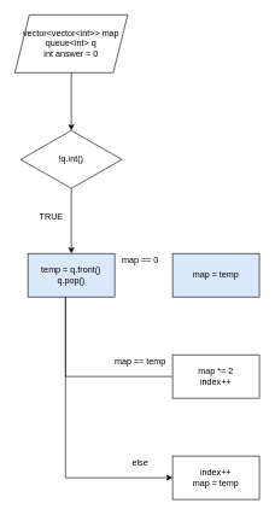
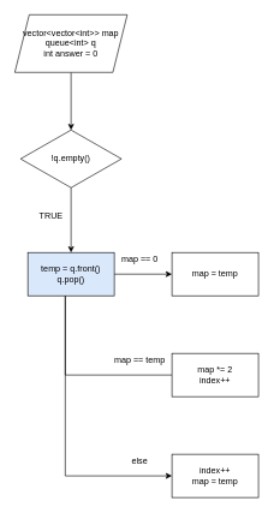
  <mxCell id="0" />
  <mxCell id="1" parent="0" />
  <mxCell id="2" value="" style="edgeStyle=orthogonalEdgeStyle;rounded=0;orthogonalLoop=1;jettySize=auto;html=1;" edge="1" parent="1" source="3" target="5"><mxGeometry relative="1" as="geometry" /></mxCell>
  <mxCell id="3" value="vector&amp;lt;vector&amp;lt;int&amp;gt;&amp;gt; map&lt;br&gt;queue&amp;lt;int&amp;gt; q&lt;br&gt;int answer = 0" style="shape=parallelogram;perimeter=parallelogramPerimeter;whiteSpace=wrap;html=1;fixedSize=1;" vertex="1" parent="1"><mxGeometry x="20" y="20" width="156" height="80" as="geometry" /></mxCell>
  <mxCell id="4" value="" style="edgeStyle=orthogonalEdgeStyle;rounded=0;orthogonalLoop=1;jettySize=auto;html=1;" edge="1" parent="1" source="5" target="9"><mxGeometry relative="1" as="geometry" /></mxCell>
- <mxCell id="5" value="!q.int()" style="rhombus;whiteSpace=wrap;html=1;" vertex="1" parent="1"><mxGeometry x="28" y="180" width="140" height="80" as="geometry" /></mxCell>
+ <mxCell id="5" value="!q.empty()" style="rhombus;whiteSpace=wrap;html=1;" vertex="1" parent="1"><mxGeometry x="28" y="180" width="140" height="80" as="geometry" /></mxCell>
+ <mxCell id="6" value="" style="edgeStyle=orthogonalEdgeStyle;rounded=0;orthogonalLoop=1;jettySize=auto;html=1;" edge="1" parent="1" source="9" target="11"><mxGeometry relative="1" as="geometry" /></mxCell>
  <mxCell id="7" style="edgeStyle=orthogonalEdgeStyle;rounded=0;orthogonalLoop=1;jettySize=auto;html=1;entryX=0;entryY=0.5;entryDx=0;entryDy=0;endArrow=none;" edge="1" parent="1" source="9" target="12"><mxGeometry relative="1" as="geometry"><Array as="points"><mxPoint x="90" y="520" /></Array></mxGeometry></mxCell>
  <mxCell id="8" style="edgeStyle=orthogonalEdgeStyle;rounded=0;orthogonalLoop=1;jettySize=auto;html=1;entryX=0;entryY=0.5;entryDx=0;entryDy=0;" edge="1" parent="1" source="9" target="13"><mxGeometry relative="1" as="geometry"><Array as="points"><mxPoint x="90" y="660" /></Array></mxGeometry></mxCell>
  <mxCell id="9" value="temp = q.front()&lt;br&gt;q.pop()" style="whiteSpace=wrap;html=1;fillColor=#dae8fc;" vertex="1" parent="1"><mxGeometry x="38" y="350" width="120" height="60" as="geometry" /></mxCell>
  <mxCell id="10" value="TRUE" style="text;html=1;align=center;verticalAlign=middle;resizable=0;points=[];autosize=1;" vertex="1" parent="1"><mxGeometry x="45" y="290" width="50" height="20" as="geometry" /></mxCell>
- <mxCell id="11" value="map = temp" style="whiteSpace=wrap;html=1;fillColor=#dae8fc;" vertex="1" parent="1"><mxGeometry x="238" y="350" width="120" height="60" as="geometry" /></mxCell>
+ <mxCell id="11" value="map = temp" style="whiteSpace=wrap;html=1;" vertex="1" parent="1"><mxGeometry x="238" y="350" width="120" height="60" as="geometry" /></mxCell>
  <mxCell id="12" value="map *= 2&lt;br&gt;index++" style="whiteSpace=wrap;html=1;" vertex="1" parent="1"><mxGeometry x="238" y="490" width="120" height="60" as="geometry" /></mxCell>
  <mxCell id="13" value="index++&lt;br&gt;map = temp" style="whiteSpace=wrap;html=1;" vertex="1" parent="1"><mxGeometry x="238" y="630" width="120" height="60" as="geometry" /></mxCell>
  <mxCell id="14" value="map == 0" style="text;html=1;align=center;verticalAlign=middle;resizable=0;points=[];autosize=1;" vertex="1" parent="1"><mxGeometry x="158" y="350" width="70" height="20" as="geometry" /></mxCell>
  <mxCell id="15" value="map == temp" style="text;html=1;align=center;verticalAlign=middle;resizable=0;points=[];autosize=1;" vertex="1" parent="1"><mxGeometry x="148" y="490" width="90" height="20" as="geometry" /></mxCell>
  <mxCell id="16" value="else" style="text;html=1;align=center;verticalAlign=middle;resizable=0;points=[];autosize=1;" vertex="1" parent="1"><mxGeometry x="173" y="630" width="40" height="20" as="geometry" /></mxCell>
